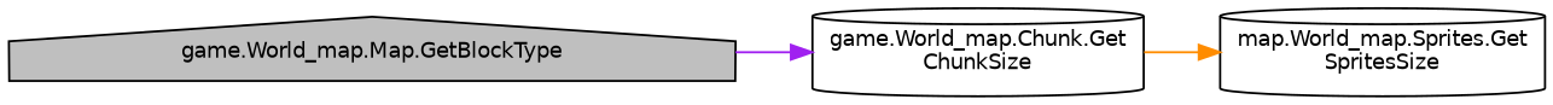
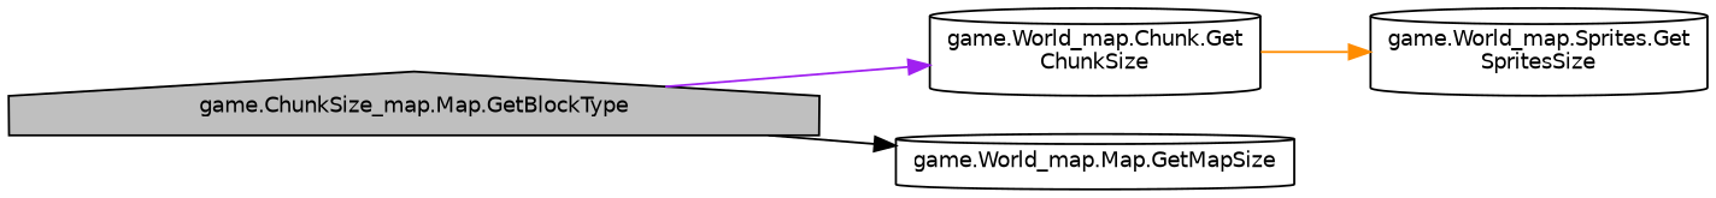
  digraph {
    rankdir=LR
    node [color=black fillcolor=white fontname=Helvetica fontsize=10 shape=cylinder style=filled]
    edge [fontname=Helvetica fontsize=10 labelfontname=Helvetica labelfontsize=10 style=solid]
-   n1 [fillcolor=grey75 fontcolor=black height=0.2 label="game.World_map.Map.GetBlockType" shape=house width=0.4]
+   n1 [fillcolor=grey75 fontcolor=black height=0.2 label="game.ChunkSize_map.Map.GetBlockType" shape=house width=0.4]
    n2 [height=0.2 label="game.World_map.Chunk.Get\lChunkSize" width=0.4]
-   n4 [height=0.2 label="map.World_map.Sprites.Get\lSpritesSize" width=0.4]
+   n3 [height=0.2 label="game.World_map.Map.GetMapSize" width=0.4]
+   n4 [height=0.2 label="game.World_map.Sprites.Get\lSpritesSize" width=0.4]
    n1 -> n2 [color=purple]
+   n1 -> n3 [color=black]
    n2 -> n4 [color=darkorange]
  }
